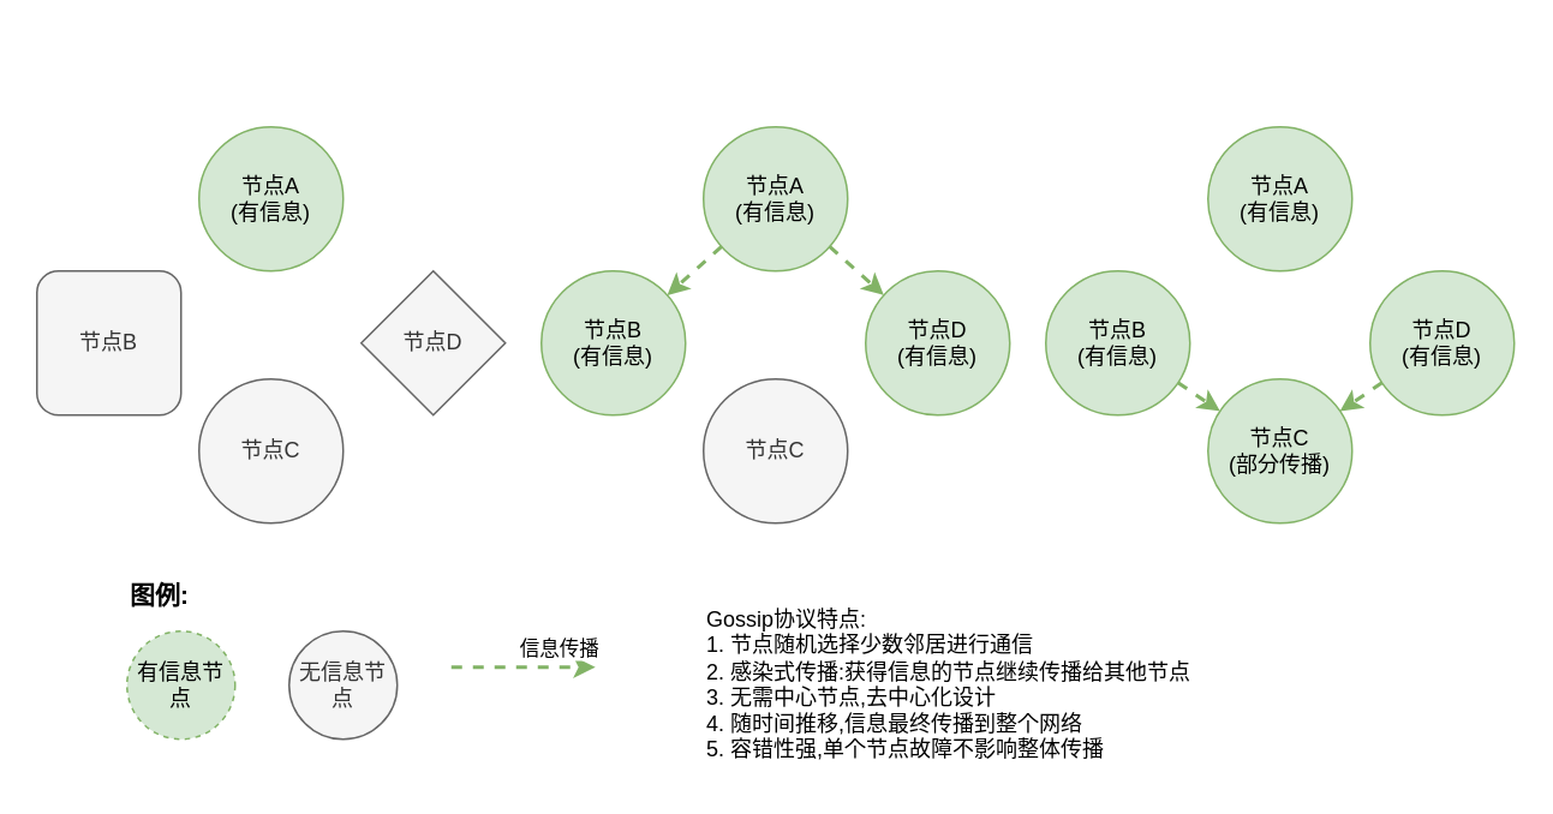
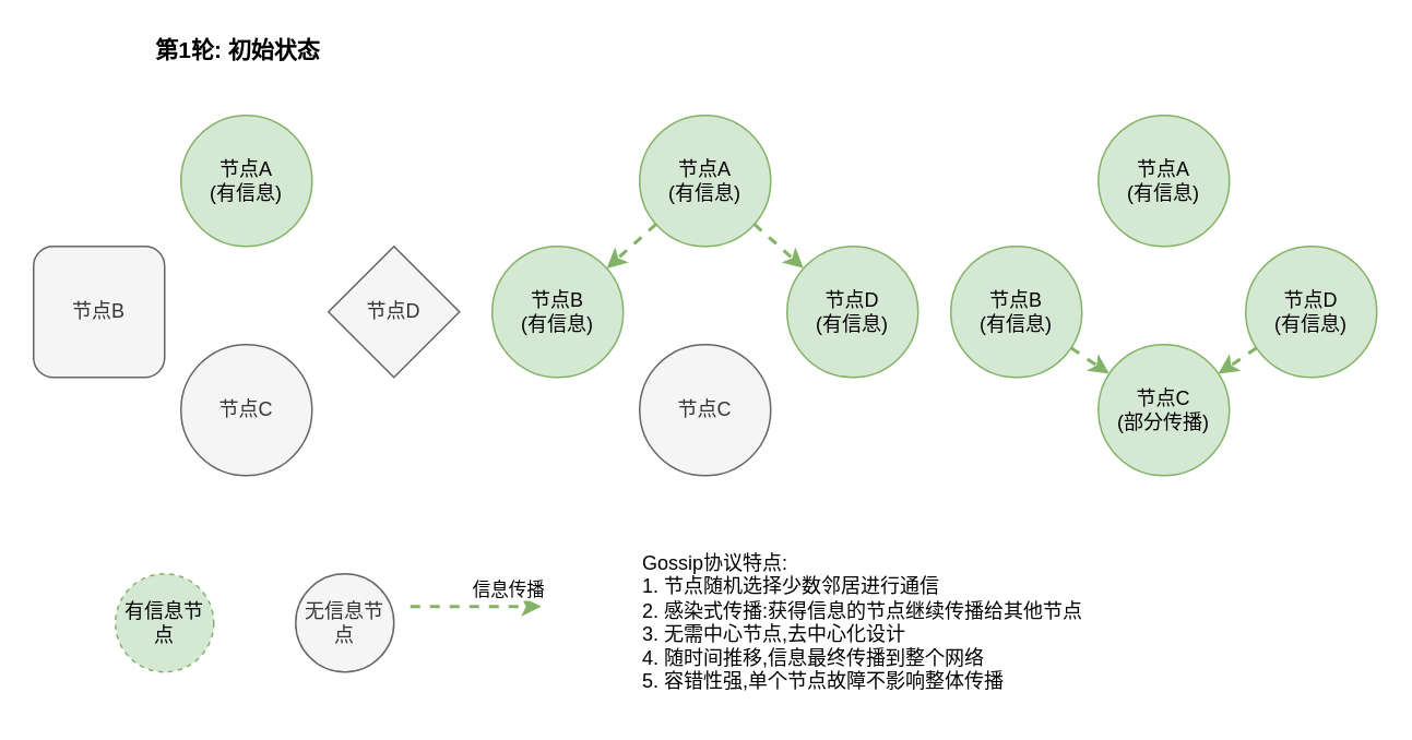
  <mxCell id="0" />
  <mxCell id="1" parent="0" />
+ <mxCell id="2" value="第1轮: 初始状态" style="text;html=1;strokeColor=none;fillColor=none;align=center;verticalAlign=middle;whiteSpace=wrap;rounded=0;fontSize=14;fontStyle=1" vertex="1" parent="1"><mxGeometry x="70" y="20" width="150" height="20" as="geometry" /></mxCell>
  <mxCell id="3" value="节点A&#10;(有信息)" style="ellipse;whiteSpace=wrap;html=1;aspect=fixed;fillColor=#d5e8d4;strokeColor=#82b366;" vertex="1" parent="1"><mxGeometry x="110" y="70" width="80" height="80" as="geometry" /></mxCell>
  <mxCell id="4" value="节点B" style="whiteSpace=wrap;html=1;aspect=fixed;fillColor=#f5f5f5;strokeColor=#666666;fontColor=#333333;rounded=1;" vertex="1" parent="1"><mxGeometry x="20" y="150" width="80" height="80" as="geometry" /></mxCell>
  <mxCell id="5" value="节点C" style="ellipse;whiteSpace=wrap;html=1;aspect=fixed;fillColor=#f5f5f5;strokeColor=#666666;fontColor=#333333;" vertex="1" parent="1"><mxGeometry x="110" y="210" width="80" height="80" as="geometry" /></mxCell>
  <mxCell id="6" value="节点D" style="rhombus;whiteSpace=wrap;html=1;aspect=fixed;fillColor=#f5f5f5;strokeColor=#666666;fontColor=#333333;" vertex="1" parent="1"><mxGeometry x="200" y="150" width="80" height="80" as="geometry" /></mxCell>
  <mxCell id="7" value="节点A&#10;(有信息)" style="ellipse;whiteSpace=wrap;html=1;aspect=fixed;fillColor=#d5e8d4;strokeColor=#82b366;" vertex="1" parent="1"><mxGeometry x="390" y="70" width="80" height="80" as="geometry" /></mxCell>
  <mxCell id="8" value="节点B&#10;(有信息)" style="ellipse;whiteSpace=wrap;html=1;aspect=fixed;fillColor=#d5e8d4;strokeColor=#82b366;" vertex="1" parent="1"><mxGeometry x="300" y="150" width="80" height="80" as="geometry" /></mxCell>
  <mxCell id="9" value="节点C" style="ellipse;whiteSpace=wrap;html=1;aspect=fixed;fillColor=#f5f5f5;strokeColor=#666666;fontColor=#333333;" vertex="1" parent="1"><mxGeometry x="390" y="210" width="80" height="80" as="geometry" /></mxCell>
  <mxCell id="10" value="节点D&#10;(有信息)" style="ellipse;whiteSpace=wrap;html=1;aspect=fixed;fillColor=#d5e8d4;strokeColor=#82b366;" vertex="1" parent="1"><mxGeometry x="480" y="150" width="80" height="80" as="geometry" /></mxCell>
  <mxCell id="11" value="" style="endArrow=classic;html=1;strokeWidth=2;strokeColor=#82b366;dashed=1;" edge="1" parent="1" source="7" target="8"><mxGeometry width="50" height="50" relative="1" as="geometry"><mxPoint x="350" y="120" as="sourcePoint" /><mxPoint x="400" y="70" as="targetPoint" /></mxGeometry></mxCell>
  <mxCell id="12" value="" style="endArrow=classic;html=1;strokeWidth=2;strokeColor=#82b366;dashed=1;" edge="1" parent="1" source="7" target="10"><mxGeometry width="50" height="50" relative="1" as="geometry"><mxPoint x="350" y="120" as="sourcePoint" /><mxPoint x="400" y="70" as="targetPoint" /></mxGeometry></mxCell>
  <mxCell id="13" value="节点A&#10;(有信息)" style="ellipse;whiteSpace=wrap;html=1;aspect=fixed;fillColor=#d5e8d4;strokeColor=#82b366;" vertex="1" parent="1"><mxGeometry x="670" y="70" width="80" height="80" as="geometry" /></mxCell>
  <mxCell id="14" value="节点B&#10;(有信息)" style="ellipse;whiteSpace=wrap;html=1;aspect=fixed;fillColor=#d5e8d4;strokeColor=#82b366;" vertex="1" parent="1"><mxGeometry x="580" y="150" width="80" height="80" as="geometry" /></mxCell>
  <mxCell id="15" value="节点C&#10;(部分传播)" style="ellipse;whiteSpace=wrap;html=1;aspect=fixed;fillColor=#d5e8d4;strokeColor=#82b366;" vertex="1" parent="1"><mxGeometry x="670" y="210" width="80" height="80" as="geometry" /></mxCell>
  <mxCell id="16" value="节点D&#10;(有信息)" style="ellipse;whiteSpace=wrap;html=1;aspect=fixed;fillColor=#d5e8d4;strokeColor=#82b366;" vertex="1" parent="1"><mxGeometry x="760" y="150" width="80" height="80" as="geometry" /></mxCell>
  <mxCell id="17" value="" style="endArrow=classic;html=1;strokeWidth=2;strokeColor=#82b366;dashed=1;" edge="1" parent="1" source="14" target="15"><mxGeometry width="50" height="50" relative="1" as="geometry"><mxPoint x="630" y="120" as="sourcePoint" /><mxPoint x="680" y="70" as="targetPoint" /></mxGeometry></mxCell>
  <mxCell id="18" value="" style="endArrow=classic;html=1;strokeWidth=2;strokeColor=#82b366;dashed=1;" edge="1" parent="1" source="16" target="15"><mxGeometry width="50" height="50" relative="1" as="geometry"><mxPoint x="630" y="120" as="sourcePoint" /><mxPoint x="680" y="70" as="targetPoint" /></mxGeometry></mxCell>
- <mxCell id="19" value="图例:" style="text;html=1;strokeColor=none;fillColor=none;align=left;verticalAlign=middle;whiteSpace=wrap;rounded=0;fontSize=14;fontStyle=1" vertex="1" parent="1"><mxGeometry x="70" y="320" width="100" height="20" as="geometry" /></mxCell>
  <mxCell id="20" value="有信息节点" style="ellipse;whiteSpace=wrap;html=1;aspect=fixed;fillColor=#d5e8d4;strokeColor=#82b366;dashed=1;" vertex="1" parent="1"><mxGeometry x="70" y="350" width="60" height="60" as="geometry" /></mxCell>
- <mxCell id="21" value="无信息节点" style="ellipse;whiteSpace=wrap;html=1;aspect=fixed;fillColor=#f5f5f5;strokeColor=#666666;fontColor=#333333;" vertex="1" parent="1"><mxGeometry x="160" y="350" width="60" height="60" as="geometry" /></mxCell>
+ <mxCell id="21" value="无信息节点" style="ellipse;whiteSpace=wrap;html=1;aspect=fixed;fillColor=#f5f5f5;strokeColor=#666666;fontColor=#333333;" vertex="1" parent="1"><mxGeometry x="180" y="350" width="60" height="60" as="geometry" /></mxCell>
  <mxCell id="22" value="信息传播" style="endArrow=classic;html=1;strokeWidth=2;strokeColor=#82b366;dashed=1;" edge="1" parent="1"><mxGeometry x="0.5" y="10" width="50" height="50" relative="1" as="geometry"><mxPoint x="250" y="370" as="sourcePoint" /><mxPoint x="330" y="370" as="targetPoint" /><mxPoint as="offset" /></mxGeometry></mxCell>
  <mxCell id="23" value="Gossip协议特点:&#10;1. 节点随机选择少数邻居进行通信&#10;2. 感染式传播:获得信息的节点继续传播给其他节点&#10;3. 无需中心节点,去中心化设计&#10;4. 随时间推移,信息最终传播到整个网络&#10;5. 容错性强,单个节点故障不影响整体传播" style="text;html=1;strokeColor=none;fillColor=none;align=left;verticalAlign=top;whiteSpace=wrap;rounded=0;fontSize=12;" vertex="1" parent="1"><mxGeometry x="390" y="330" width="390" height="100" as="geometry" /></mxCell>
